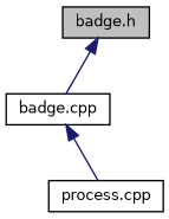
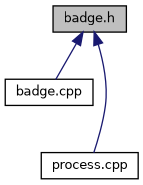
  digraph {
    node [color=black fillcolor=white fontname=Helvetica fontsize=10 shape=record style=filled]
    edge [color=midnightblue dir=back fontname=Helvetica fontsize=10 labelfontname=Helvetica labelfontsize=10 style=solid]
    n1 [fillcolor=grey75 fontcolor=black height=0.2 label="badge.h" width=0.4]
    n2 [height=0.2 label="badge.cpp" width=0.4]
    n3 [height=0.2 label="process.cpp" width=0.4]
    n1 -> n2
-   n2 -> n3
+   n1 -> n3
  }
